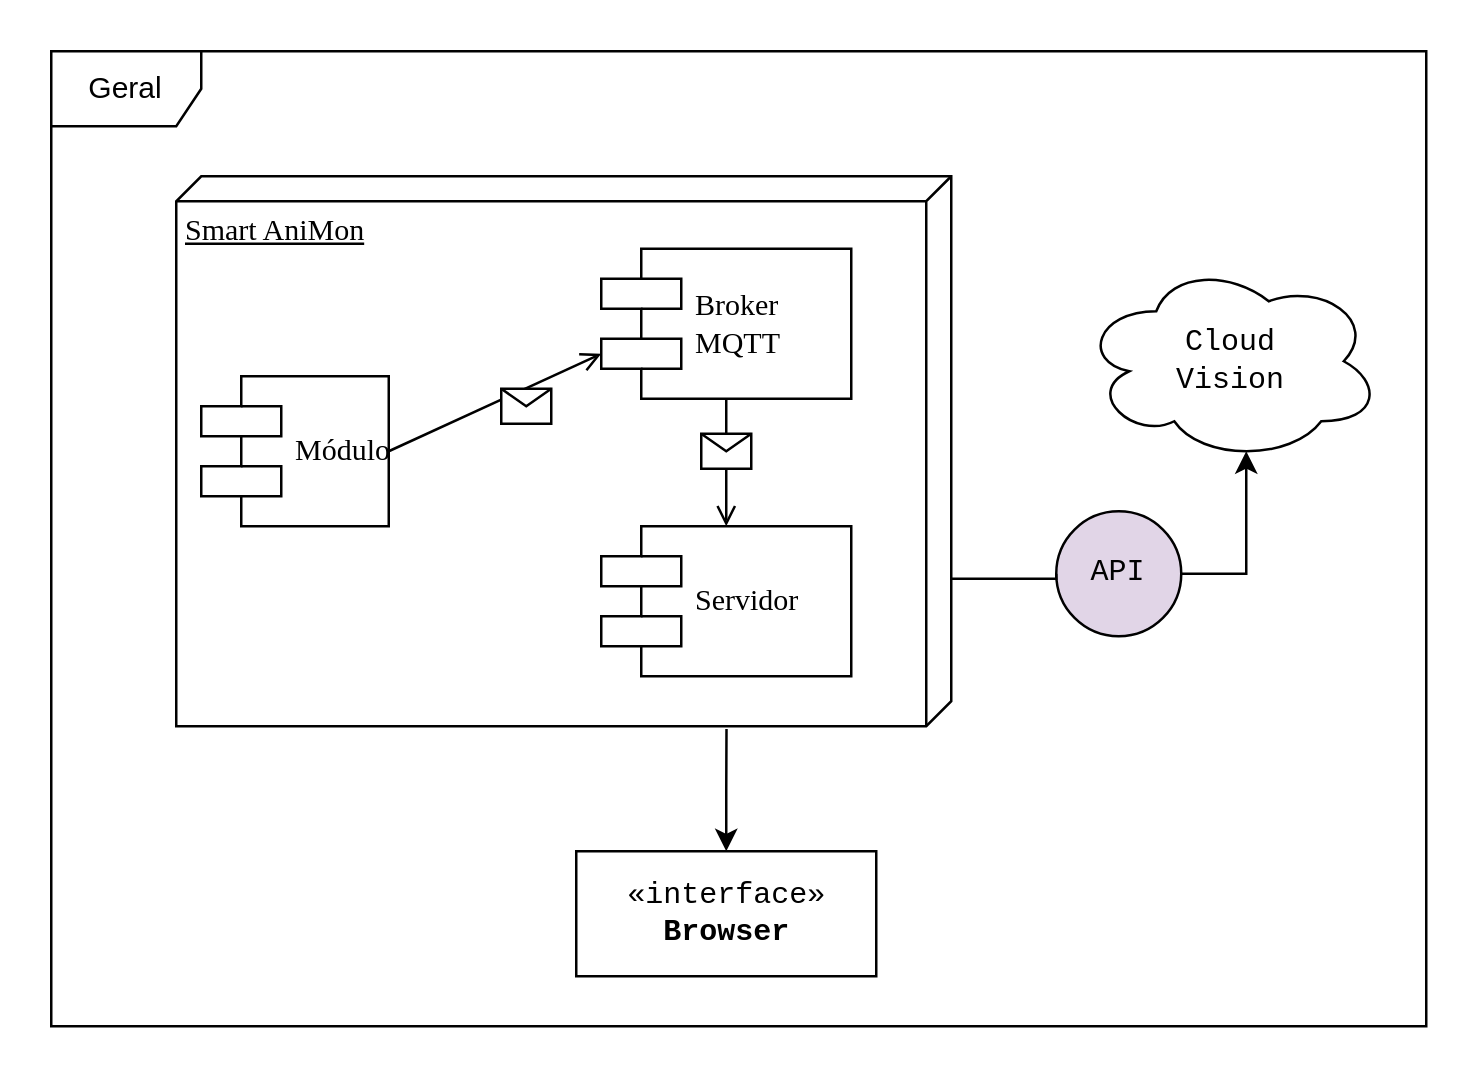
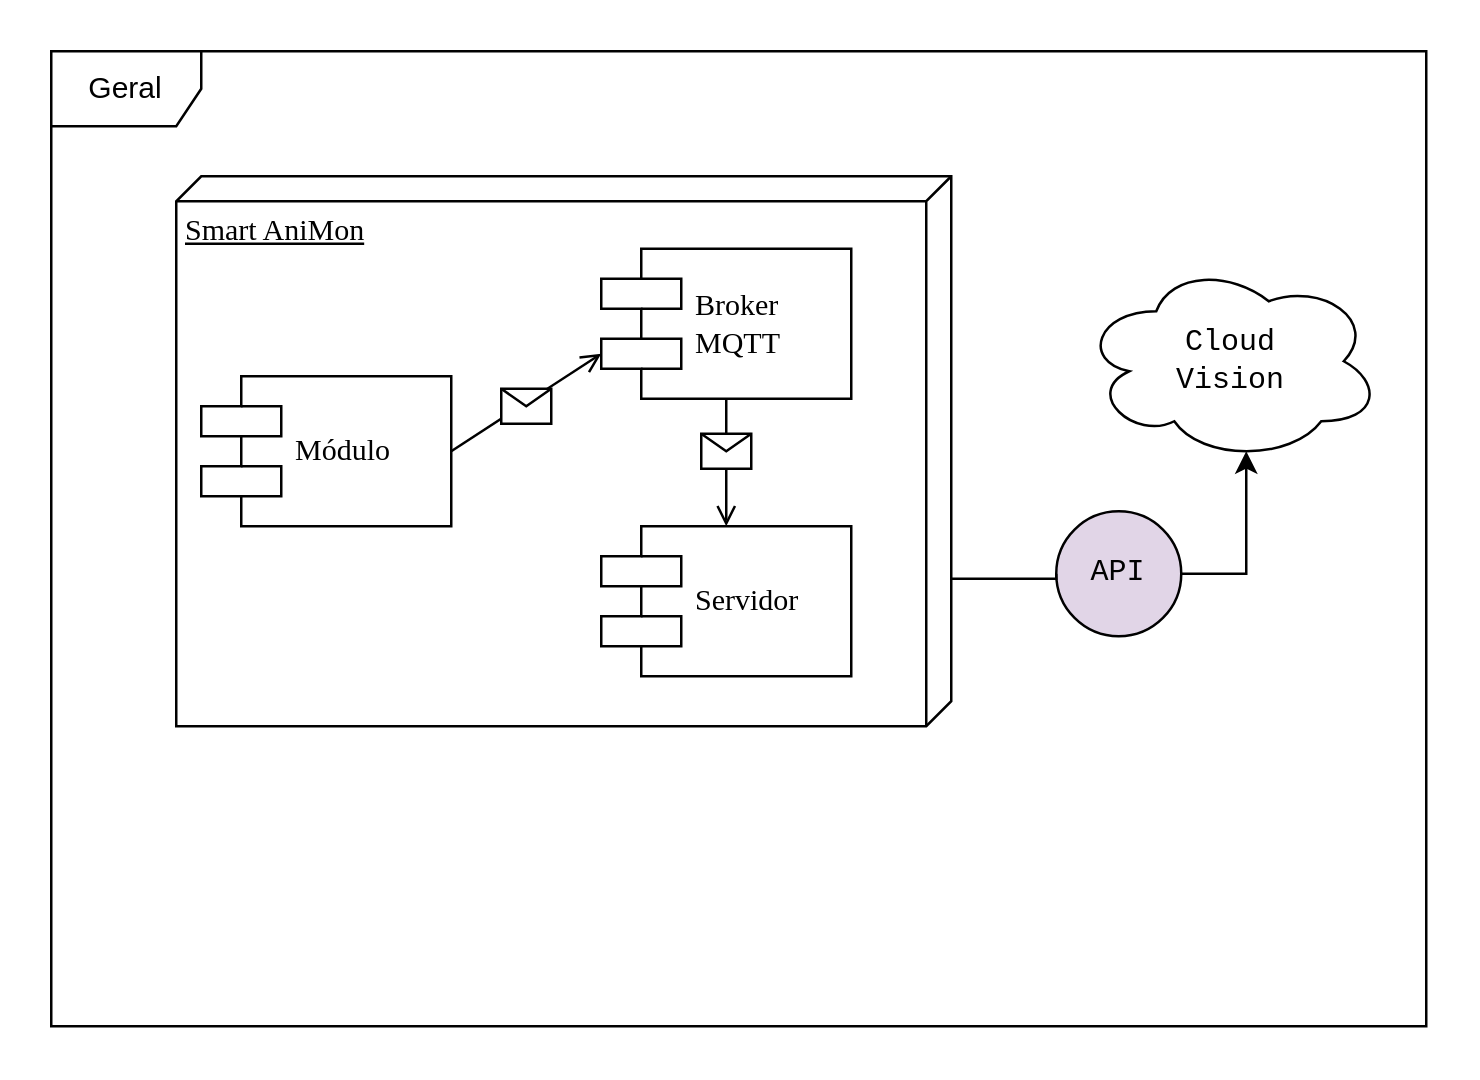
  <mxCell id="0" />
  <mxCell id="1" parent="0" />
  <mxCell id="2" value="Geral" style="shape=umlFrame;whiteSpace=wrap;html=1;" parent="1" vertex="1"><mxGeometry x="20" y="20" width="550" height="390" as="geometry" /></mxCell>
  <mxCell id="3" value="Smart AniMon" style="verticalAlign=top;align=left;spacingTop=8;spacingLeft=2;spacingRight=12;shape=cube;size=10;direction=south;fontStyle=4;html=1;rounded=0;shadow=0;comic=0;labelBackgroundColor=none;strokeWidth=1;fontFamily=Verdana;fontSize=12" parent="1" vertex="1"><mxGeometry x="70" y="70" width="310" height="220" as="geometry" /></mxCell>
- <mxCell id="4" value="Módulo" style="shape=component;align=left;spacingLeft=36;rounded=0;shadow=0;comic=0;labelBackgroundColor=none;strokeWidth=1;fontFamily=Verdana;fontSize=12;html=1;" parent="1" vertex="1"><mxGeometry x="80" y="150" width="75" height="60" as="geometry" /></mxCell>
+ <mxCell id="4" value="Módulo" style="shape=component;align=left;spacingLeft=36;rounded=0;shadow=0;comic=0;labelBackgroundColor=none;strokeWidth=1;fontFamily=Verdana;fontSize=12;html=1;" parent="1" vertex="1"><mxGeometry x="80" y="150" width="100" height="60" as="geometry" /></mxCell>
  <mxCell id="5" value="&lt;div&gt;Broker &lt;br&gt;&lt;/div&gt;&lt;div&gt;MQTT&lt;/div&gt;" style="shape=component;align=left;spacingLeft=36;rounded=0;shadow=0;comic=0;labelBackgroundColor=none;strokeWidth=1;fontFamily=Verdana;fontSize=12;html=1;" parent="1" vertex="1"><mxGeometry x="240" y="99" width="100" height="60" as="geometry" /></mxCell>
  <mxCell id="6" value="Servidor" style="shape=component;align=left;spacingLeft=36;rounded=0;shadow=0;comic=0;labelBackgroundColor=none;strokeWidth=1;fontFamily=Verdana;fontSize=12;html=1;" parent="1" vertex="1"><mxGeometry x="240" y="210" width="100" height="60" as="geometry" /></mxCell>
  <mxCell id="7" value="" style="edgeStyle=none;rounded=0;orthogonalLoop=1;jettySize=auto;html=1;endArrow=open;endFill=0;entryX=0;entryY=0.7;entryDx=0;entryDy=0;exitX=1;exitY=0.5;exitDx=0;exitDy=0;" parent="1" source="4" target="5" edge="1"><mxGeometry relative="1" as="geometry"><mxPoint x="180" y="295" as="targetPoint" /><mxPoint x="260" y="292.5" as="sourcePoint" /></mxGeometry></mxCell>
  <mxCell id="8" value="" style="edgeStyle=none;rounded=0;orthogonalLoop=1;jettySize=auto;html=1;endArrow=open;endFill=0;entryX=0.5;entryY=0;entryDx=0;entryDy=0;exitX=0.5;exitY=1;exitDx=0;exitDy=0;" parent="1" source="5" target="6" edge="1"><mxGeometry relative="1" as="geometry"><mxPoint x="250" y="152" as="targetPoint" /><mxPoint x="306" y="160" as="sourcePoint" /></mxGeometry></mxCell>
  <mxCell id="9" value="API" style="ellipse;whiteSpace=wrap;html=1;aspect=fixed;fontFamily=Courier New;fillColor=#e1d5e7;" parent="1" vertex="1"><mxGeometry x="422" y="204" width="50" height="50" as="geometry" /></mxCell>
  <mxCell id="10" style="edgeStyle=orthogonalEdgeStyle;rounded=0;orthogonalLoop=1;jettySize=auto;html=1;exitX=0.55;exitY=0.95;exitDx=0;exitDy=0;exitPerimeter=0;entryX=1;entryY=0.5;entryDx=0;entryDy=0;startArrow=classic;startFill=1;endArrow=none;endFill=0;" parent="1" source="11" target="9" edge="1"><mxGeometry relative="1" as="geometry" /></mxCell>
  <mxCell id="11" value="Cloud&lt;br&gt;Vision" style="ellipse;shape=cloud;whiteSpace=wrap;html=1;fontFamily=Courier New;" parent="1" vertex="1"><mxGeometry x="432" y="104" width="120" height="80" as="geometry" /></mxCell>
  <mxCell id="12" style="edgeStyle=orthogonalEdgeStyle;rounded=0;orthogonalLoop=1;jettySize=auto;html=1;startArrow=none;startFill=0;endArrow=none;endFill=0;exitX=0;exitY=0.5;exitDx=0;exitDy=0;" parent="1" source="9" edge="1"><mxGeometry relative="1" as="geometry"><mxPoint x="180" y="181.5" as="sourcePoint" /><mxPoint x="380" y="231" as="targetPoint" /><Array as="points"><mxPoint x="422" y="231" /><mxPoint x="380" y="231" /></Array></mxGeometry></mxCell>
- <mxCell id="13" style="edgeStyle=orthogonalEdgeStyle;rounded=0;orthogonalLoop=1;jettySize=auto;html=1;exitX=0.5;exitY=0;exitDx=0;exitDy=0;entryX=1.005;entryY=0.29;entryDx=0;entryDy=0;startArrow=classic;startFill=1;endArrow=none;endFill=0;entryPerimeter=0;" parent="1" source="14" target="3" edge="1"><mxGeometry relative="1" as="geometry"><mxPoint x="200" y="365" as="sourcePoint" /></mxGeometry></mxCell>
- <mxCell id="14" value="«interface»&lt;br&gt;&lt;b&gt;Browser&lt;/b&gt;" style="html=1;fontFamily=Courier New;fillColor=none;" parent="1" vertex="1"><mxGeometry x="230" y="340" width="120" height="50" as="geometry" /></mxCell>
  <mxCell id="15" value="" style="shape=message;html=1;outlineConnect=0;fontFamily=Courier New;" parent="1" vertex="1"><mxGeometry x="200" y="155" width="20" height="14" as="geometry" /></mxCell>
  <mxCell id="16" value="" style="shape=message;html=1;outlineConnect=0;fontFamily=Courier New;" parent="1" vertex="1"><mxGeometry x="280" y="173" width="20" height="14" as="geometry" /></mxCell>
